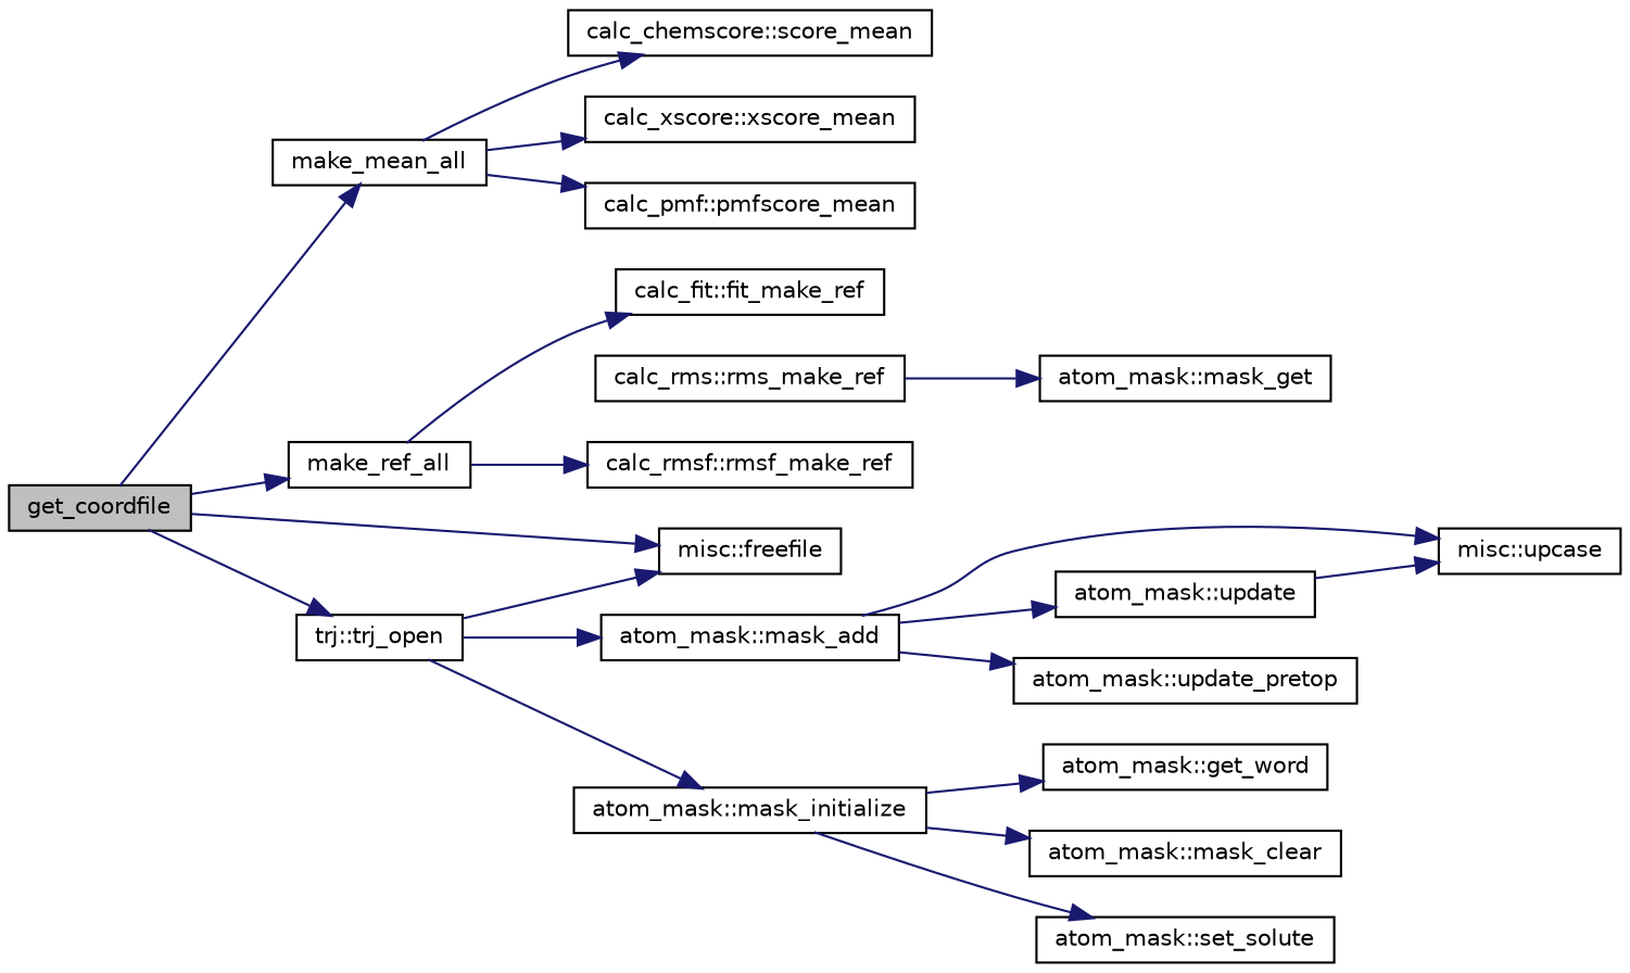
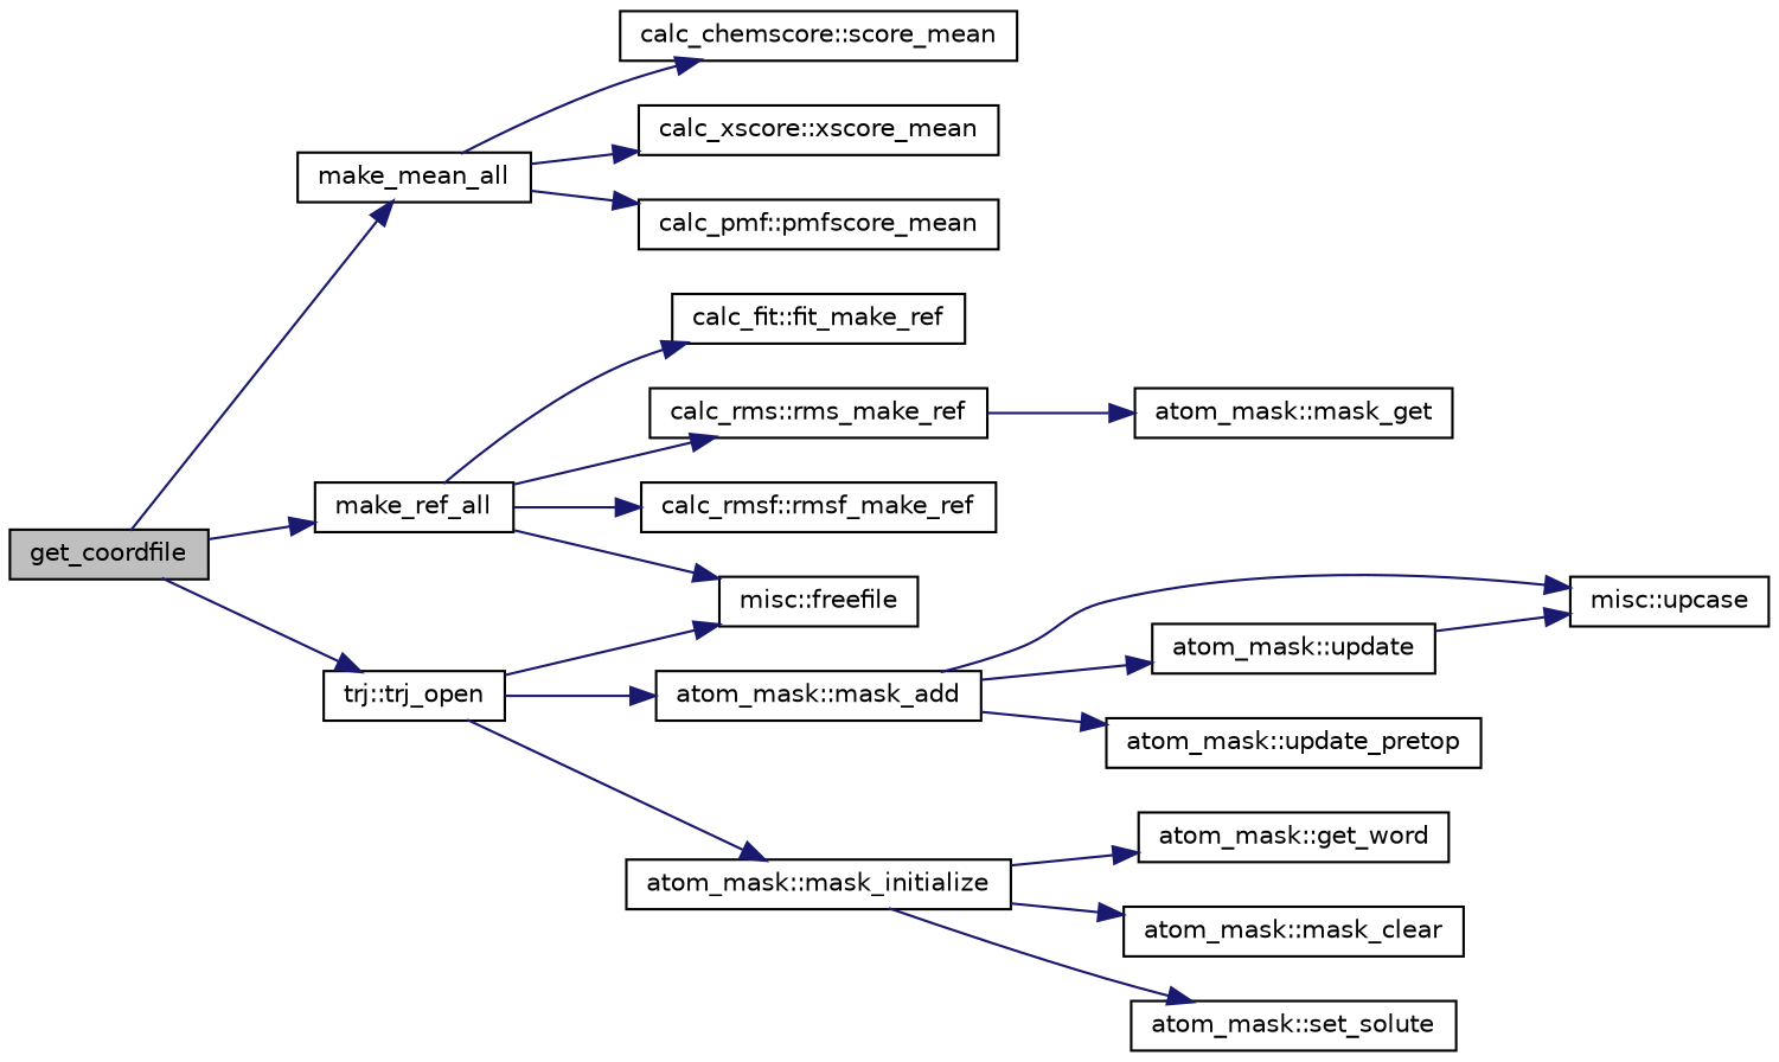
  digraph {
    rankdir=LR
    node [color=black fillcolor=white fontname=Helvetica fontsize=10 shape=record style=filled]
    edge [color=midnightblue fontname=Helvetica fontsize=10 labelfontname=Helvetica labelfontsize=10 style=solid]
    n1 [fillcolor=grey75 fontcolor=black height=0.2 label=get_coordfile width=0.4]
    n2 [height=0.2 label="misc::freefile" width=0.4]
    n3 [height=0.2 label=make_mean_all width=0.4]
    n4 [height=0.2 label=make_ref_all width=0.4]
    n5 [height=0.2 label="trj::trj_open" width=0.4]
    n6 [height=0.2 label="calc_chemscore::score_mean" width=0.4]
    n7 [height=0.2 label="calc_xscore::xscore_mean" width=0.4]
    n8 [height=0.2 label="calc_pmf::pmfscore_mean" width=0.4]
    n9 [height=0.2 label="calc_rms::rms_make_ref" width=0.4]
    n10 [height=0.2 label="calc_rmsf::rmsf_make_ref" width=0.4]
    n11 [height=0.2 label="calc_fit::fit_make_ref" width=0.4]
    n12 [height=0.2 label="atom_mask::mask_initialize" width=0.4]
    n13 [height=0.2 label="atom_mask::mask_add" width=0.4]
    n14 [height=0.2 label="atom_mask::mask_get" width=0.4]
    n15 [height=0.2 label="atom_mask::mask_clear" width=0.4]
    n16 [height=0.2 label="atom_mask::set_solute" width=0.4]
    n17 [height=0.2 label="atom_mask::get_word" width=0.4]
    n18 [height=0.2 label="misc::upcase" width=0.4]
    n19 [height=0.2 label="atom_mask::update_pretop" width=0.4]
    n20 [height=0.2 label="atom_mask::update" width=0.4]
-   n1 -> n2
+   n4 -> n2
    n1 -> n3
    n1 -> n4
    n1 -> n5
    n3 -> n6
    n3 -> n7
    n3 -> n8
+   n4 -> n9
    n4 -> n10
    n4 -> n11
    n5 -> n2
    n5 -> n12
    n5 -> n13
    n9 -> n14
    n12 -> n15
    n12 -> n16
    n12 -> n17
    n13 -> n18
    n13 -> n19
    n13 -> n20
    n20 -> n18
  }
